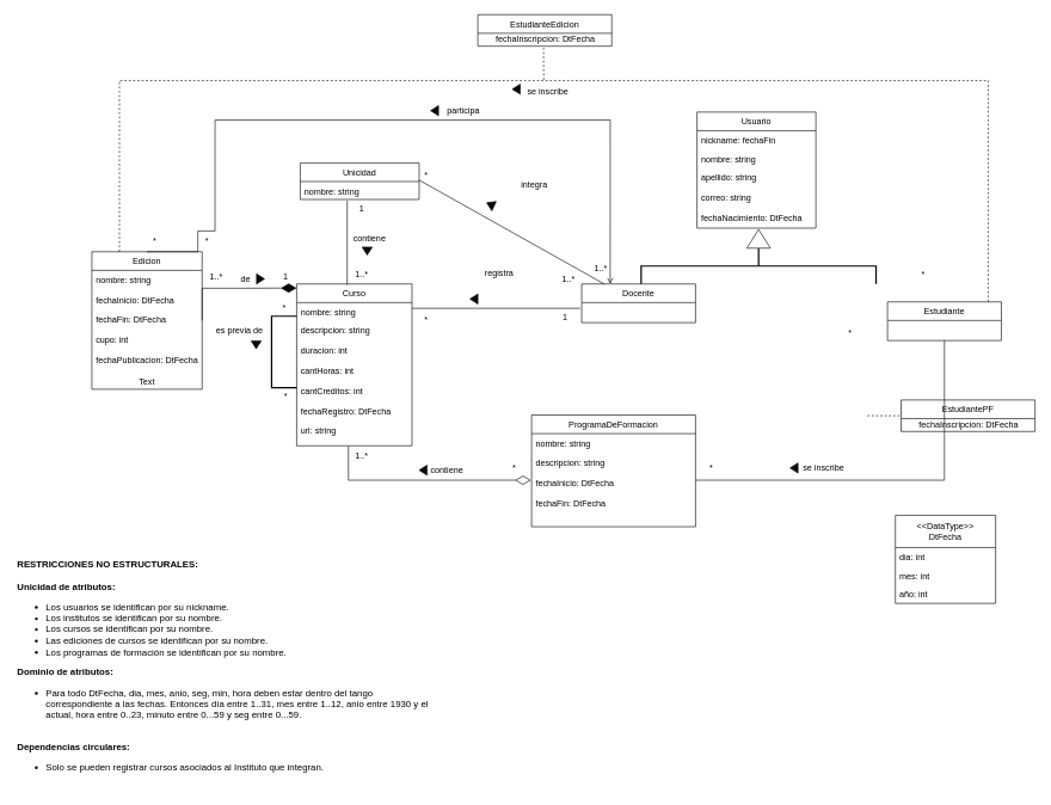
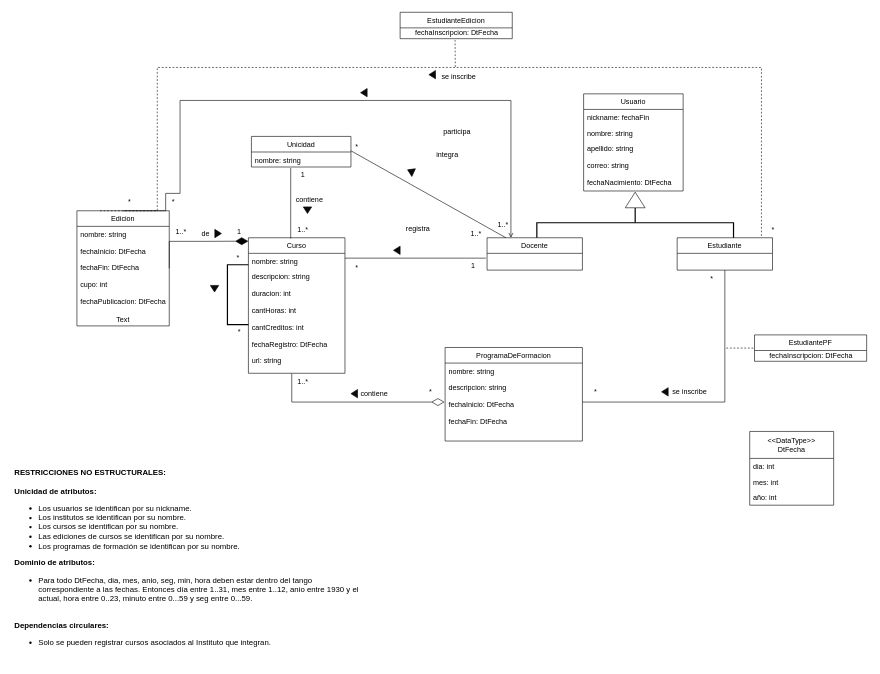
  <mxCell id="0" />
  <mxCell id="1" parent="0" />
  <mxCell id="2" value="" style="strokeWidth=2;html=1;shape=mxgraph.flowchart.annotation_2;align=left;labelPosition=right;pointerEvents=1;rotation=90;" vertex="1" parent="1"><mxGeometry x="1033" y="207" width="50" height="328" as="geometry" /></mxCell>
  <mxCell id="3" value="" style="verticalLabelPosition=bottom;verticalAlign=top;html=1;shape=mxgraph.basic.acute_triangle;dx=0.5;" vertex="1" parent="1"><mxGeometry x="1041.5" y="320" width="33" height="26" as="geometry" /></mxCell>
  <mxCell id="4" value="" style="strokeWidth=2;html=1;shape=mxgraph.flowchart.annotation_1;align=left;pointerEvents=1;fillColor=#ffffff;" vertex="1" parent="1"><mxGeometry x="378" y="441" width="35" height="100" as="geometry" /></mxCell>
- <mxCell id="5" value="es previa de" style="text;html=1;strokeColor=none;fillColor=none;align=center;verticalAlign=middle;whiteSpace=wrap;rounded=0;" vertex="1" parent="1"><mxGeometry x="289" y="455" width="89" height="14" as="geometry" /></mxCell>
  <mxCell id="6" value="" style="endArrow=none;html=1;" edge="1" parent="1"><mxGeometry width="50" height="50" relative="1" as="geometry"><mxPoint x="574" y="430" as="sourcePoint" /><mxPoint x="809" y="430" as="targetPoint" /></mxGeometry></mxCell>
  <mxCell id="7" value="registra" style="text;html=1;strokeColor=none;fillColor=none;align=center;verticalAlign=middle;whiteSpace=wrap;rounded=0;" vertex="1" parent="1"><mxGeometry x="676" y="372" width="40" height="20" as="geometry" /></mxCell>
  <mxCell id="8" value="" style="endArrow=none;html=1;" edge="1" parent="1" target="23"><mxGeometry width="50" height="50" relative="1" as="geometry"><mxPoint x="584" y="251" as="sourcePoint" /><mxPoint x="713" y="363" as="targetPoint" /></mxGeometry></mxCell>
  <mxCell id="9" value="" style="endArrow=none;html=1;exitX=0.438;exitY=0.006;exitDx=0;exitDy=0;exitPerimeter=0;entryX=0.395;entryY=1.069;entryDx=0;entryDy=0;entryPerimeter=0;" edge="1" parent="1" source="25" target="29"><mxGeometry width="50" height="50" relative="1" as="geometry"><mxPoint x="484" y="364" as="sourcePoint" /><mxPoint x="484" y="308" as="targetPoint" /></mxGeometry></mxCell>
  <mxCell id="10" value="integra" style="text;html=1;strokeColor=none;fillColor=none;align=center;verticalAlign=middle;whiteSpace=wrap;rounded=0;" vertex="1" parent="1"><mxGeometry x="725" y="247" width="40" height="20" as="geometry" /></mxCell>
  <mxCell id="11" value="contiene" style="text;html=1;strokeColor=none;fillColor=none;align=center;verticalAlign=middle;whiteSpace=wrap;rounded=0;" vertex="1" parent="1"><mxGeometry x="495" y="323" width="40" height="20" as="geometry" /></mxCell>
  <mxCell id="12" style="edgeStyle=orthogonalEdgeStyle;rounded=0;orthogonalLoop=1;jettySize=auto;html=1;exitX=0.5;exitY=0;exitDx=0;exitDy=0;entryX=0.25;entryY=0;entryDx=0;entryDy=0;endArrow=open;endFill=0;" edge="1" parent="1" source="69" target="23"><mxGeometry relative="1" as="geometry"><Array as="points"><mxPoint x="275" y="351" /><mxPoint x="275" y="322" /><mxPoint x="299" y="322" /><mxPoint x="299" y="167" /><mxPoint x="851" y="167" /></Array></mxGeometry></mxCell>
  <mxCell id="13" style="edgeStyle=orthogonalEdgeStyle;rounded=0;orthogonalLoop=1;jettySize=auto;html=1;exitX=0.25;exitY=0;exitDx=0;exitDy=0;entryX=0.884;entryY=0;entryDx=0;entryDy=0;entryPerimeter=0;endArrow=none;endFill=0;dashed=1;" edge="1" parent="1" source="69" target="30"><mxGeometry relative="1" as="geometry"><Array as="points"><mxPoint x="261" y="112" /><mxPoint x="1269" y="112" /></Array></mxGeometry></mxCell>
  <mxCell id="14" value="EstudianteEdicion" style="swimlane;fontStyle=0;childLayout=stackLayout;horizontal=1;startSize=26;fillColor=none;horizontalStack=0;resizeParent=1;resizeParentMax=0;resizeLast=0;collapsible=1;marginBottom=0;" vertex="1" parent="1"><mxGeometry x="666" y="20" width="187" height="44" as="geometry" /></mxCell>
  <mxCell id="15" value="fechaInscripcion: DtFecha" style="text;html=1;align=center;verticalAlign=middle;resizable=0;points=[];autosize=1;" vertex="1" parent="14"><mxGeometry y="26" width="187" height="18" as="geometry" /></mxCell>
  <mxCell id="16" value="&lt;div style=&quot;font-size: 13px&quot; align=&quot;left&quot;&gt;&lt;font style=&quot;font-size: 13px&quot;&gt;&lt;b&gt;&lt;font style=&quot;font-size: 13px&quot;&gt;RESTRICCIONES NO ESTRUCTURALES:&lt;/font&gt;&lt;/b&gt;&lt;/font&gt;&lt;/div&gt;&lt;div style=&quot;font-size: 13px&quot; align=&quot;left&quot;&gt;&lt;font style=&quot;font-size: 13px&quot;&gt;&lt;br&gt;&lt;/font&gt;&lt;/div&gt;&lt;div style=&quot;font-size: 13px&quot; align=&quot;left&quot;&gt;&lt;font style=&quot;font-size: 13px&quot;&gt;&lt;b&gt;&lt;font style=&quot;font-size: 13px&quot;&gt;Unicidad de atributos:&lt;/font&gt;&lt;/b&gt;&lt;/font&gt;&lt;/div&gt;&lt;ul style=&quot;font-size: 13px&quot;&gt;&lt;li&gt;&lt;font style=&quot;font-size: 13px&quot;&gt;Los usuarios se identifican por su nickname.&lt;/font&gt;&lt;/li&gt;&lt;li&gt;&lt;font style=&quot;font-size: 13px&quot;&gt;Los institutos se identifican por su nombre.&lt;/font&gt;&lt;/li&gt;&lt;li&gt;&lt;font style=&quot;font-size: 13px&quot;&gt;Los cursos se identifican por su nombre.&lt;/font&gt;&lt;/li&gt;&lt;li&gt;&lt;font style=&quot;font-size: 13px&quot;&gt;Las ediciones de cursos se identifican por su nombre.&lt;/font&gt;&lt;/li&gt;&lt;li&gt;&lt;font style=&quot;font-size: 13px&quot;&gt;Los programas de formación se identifican por su nombre.&lt;/font&gt;&lt;/li&gt;&lt;/ul&gt;&lt;div style=&quot;font-size: 13px&quot;&gt;&lt;font style=&quot;font-size: 13px&quot;&gt;&lt;b&gt;Dominio de atributos:&lt;/b&gt;&lt;/font&gt;&lt;/div&gt;&lt;div style=&quot;font-size: 13px&quot;&gt;&lt;ul&gt;&lt;li&gt;&lt;font style=&quot;font-size: 13px&quot;&gt;Para todo DtFecha, dia, mes, anio, seg, min, hora deben estar dentro del tango correspondiente a las fechas. Entonces día entre 1..31, mes entre 1..12, anio entre 1930 y el actual, hora entre 0..23, minuto entre 0...59 y seg entre 0...59.&lt;br&gt;&lt;/font&gt;&lt;/li&gt;&lt;/ul&gt;&lt;/div&gt;&lt;div style=&quot;font-size: 13px&quot; align=&quot;left&quot;&gt;&lt;font style=&quot;font-size: 13px&quot;&gt;&lt;br&gt;&lt;/font&gt;&lt;/div&gt;&lt;div style=&quot;font-size: 13px&quot; align=&quot;left&quot;&gt;&lt;font style=&quot;font-size: 13px&quot;&gt;&lt;b&gt;&lt;font style=&quot;font-size: 13px&quot;&gt;Dependencias circulares:&lt;/font&gt;&lt;/b&gt;&lt;/font&gt;&lt;/div&gt;&lt;div style=&quot;font-size: 13px&quot; align=&quot;left&quot;&gt;&lt;ul&gt;&lt;li&gt;&lt;font style=&quot;font-size: 13px&quot;&gt;Solo se pueden registrar cursos asociados al Instituto que integran.&lt;/font&gt;&lt;/li&gt;&lt;/ul&gt;&lt;/div&gt;&lt;div style=&quot;font-size: 11px&quot; align=&quot;left&quot;&gt; &lt;font style=&quot;font-size: 11px&quot;&gt;&lt;span style=&quot;left: 596.461px ; top: 846.264px ; font-family: sans-serif ; transform: scalex(0.893)&quot;&gt;&lt;br&gt;&lt;/span&gt;&lt;/font&gt;&lt;/div&gt;&lt;div style=&quot;font-size: 11px&quot; align=&quot;left&quot;&gt;&lt;br&gt;&lt;/div&gt;" style="text;html=1;strokeColor=none;fillColor=none;align=left;verticalAlign=middle;whiteSpace=wrap;rounded=0;fontFamily=Arial;" vertex="1" parent="1"><mxGeometry x="20.5" y="795" width="579.5" height="307" as="geometry" /></mxCell>
- <mxCell id="17" value="participa" style="text;html=1;strokeColor=none;fillColor=none;align=center;verticalAlign=middle;whiteSpace=wrap;rounded=0;" vertex="1" parent="1"><mxGeometry x="626" y="144" width="40" height="20" as="geometry" /></mxCell>
+ <mxCell id="17" value="participa" style="text;html=1;strokeColor=none;fillColor=none;align=center;verticalAlign=middle;whiteSpace=wrap;rounded=0;" vertex="1" parent="1"><mxGeometry x="741" y="209" width="40" height="20" as="geometry" /></mxCell>
  <mxCell id="18" value="se inscribe" style="text;html=1;strokeColor=none;fillColor=none;align=center;verticalAlign=middle;whiteSpace=wrap;rounded=0;" vertex="1" parent="1"><mxGeometry x="725" y="117" width="78" height="20" as="geometry" /></mxCell>
  <mxCell id="19" value="Usuario" style="swimlane;fontStyle=0;childLayout=stackLayout;horizontal=1;startSize=26;fillColor=none;horizontalStack=0;resizeParent=1;resizeParentMax=0;resizeLast=0;collapsible=1;marginBottom=0;" vertex="1" parent="1"><mxGeometry x="972" y="156" width="166" height="162" as="geometry" /></mxCell>
  <mxCell id="20" value="nickname: fechaFin" style="text;strokeColor=none;fillColor=none;align=left;verticalAlign=top;spacingLeft=4;spacingRight=4;overflow=hidden;rotatable=0;points=[[0,0.5],[1,0.5]];portConstraint=eastwest;" vertex="1" parent="19"><mxGeometry y="26" width="166" height="26" as="geometry" /></mxCell>
  <mxCell id="21" value="nombre: string" style="text;strokeColor=none;fillColor=none;align=left;verticalAlign=top;spacingLeft=4;spacingRight=4;overflow=hidden;rotatable=0;points=[[0,0.5],[1,0.5]];portConstraint=eastwest;" vertex="1" parent="19"><mxGeometry y="52" width="166" height="26" as="geometry" /></mxCell>
  <mxCell id="22" value="apellido: string&#10;&#10;correo: string&#10;&#10;fechaNacimiento: DtFecha&#10;&#10;" style="text;strokeColor=none;fillColor=none;align=left;verticalAlign=top;spacingLeft=4;spacingRight=4;overflow=hidden;rotatable=0;points=[[0,0.5],[1,0.5]];portConstraint=eastwest;" vertex="1" parent="19"><mxGeometry y="78" width="166" height="84" as="geometry" /></mxCell>
  <mxCell id="23" value="Docente" style="swimlane;fontStyle=0;childLayout=stackLayout;horizontal=1;startSize=26;fillColor=none;horizontalStack=0;resizeParent=1;resizeParentMax=0;resizeLast=0;collapsible=1;marginBottom=0;" vertex="1" parent="1"><mxGeometry x="811" y="396" width="159" height="54" as="geometry" /></mxCell>
  <mxCell id="24" style="edgeStyle=orthogonalEdgeStyle;rounded=0;orthogonalLoop=1;jettySize=auto;html=1;endArrow=diamondThin;endFill=0;exitX=0.449;exitY=1.003;exitDx=0;exitDy=0;exitPerimeter=0;startArrow=none;startFill=0;targetPerimeterSpacing=1;endSize=19;" edge="1" parent="1" source="27" target="32"><mxGeometry relative="1" as="geometry"><mxPoint x="494" y="636" as="sourcePoint" /></mxGeometry></mxCell>
  <mxCell id="25" value="Curso" style="swimlane;fontStyle=0;childLayout=stackLayout;horizontal=1;startSize=26;fillColor=none;horizontalStack=0;resizeParent=1;resizeParentMax=0;resizeLast=0;collapsible=1;marginBottom=0;" vertex="1" parent="1"><mxGeometry x="413" y="396" width="161" height="226" as="geometry" /></mxCell>
  <mxCell id="26" value="nombre: string" style="text;strokeColor=none;fillColor=none;align=left;verticalAlign=top;spacingLeft=4;spacingRight=4;overflow=hidden;rotatable=0;points=[[0,0.5],[1,0.5]];portConstraint=eastwest;" vertex="1" parent="25"><mxGeometry y="26" width="161" height="26" as="geometry" /></mxCell>
  <mxCell id="27" value="descripcion: string&#10;&#10;duracion: int&#10;&#10;cantHoras: int&#10;&#10;cantCreditos: int&#10;&#10;fechaRegistro: DtFecha&#10;&#10;url: string" style="text;strokeColor=none;fillColor=none;align=left;verticalAlign=top;spacingLeft=4;spacingRight=4;overflow=hidden;rotatable=0;points=[[0,0.5],[1,0.5]];portConstraint=eastwest;" vertex="1" parent="25"><mxGeometry y="52" width="161" height="174" as="geometry" /></mxCell>
  <mxCell id="28" value="Unicidad" style="swimlane;fontStyle=0;childLayout=stackLayout;horizontal=1;startSize=26;fillColor=none;horizontalStack=0;resizeParent=1;resizeParentMax=0;resizeLast=0;collapsible=1;marginBottom=0;" vertex="1" parent="1"><mxGeometry x="418" y="227" width="166" height="51" as="geometry" /></mxCell>
  <mxCell id="29" value="nombre: string" style="text;strokeColor=none;fillColor=none;align=left;verticalAlign=top;spacingLeft=4;spacingRight=4;overflow=hidden;rotatable=0;points=[[0,0.5],[1,0.5]];portConstraint=eastwest;" vertex="1" parent="28"><mxGeometry y="26" width="166" height="25" as="geometry" /></mxCell>
- <mxCell id="30" value="Estudiante" style="swimlane;fontStyle=0;childLayout=stackLayout;horizontal=1;startSize=26;fillColor=none;horizontalStack=0;resizeParent=1;resizeParentMax=0;resizeLast=0;collapsible=1;marginBottom=0;" vertex="1" parent="1"><mxGeometry x="1238" y="421" width="159" height="54" as="geometry" /></mxCell>
+ <mxCell id="30" value="Estudiante" style="swimlane;fontStyle=0;childLayout=stackLayout;horizontal=1;startSize=26;fillColor=none;horizontalStack=0;resizeParent=1;resizeParentMax=0;resizeLast=0;collapsible=1;marginBottom=0;" vertex="1" parent="1"><mxGeometry x="1128" y="396" width="159" height="54" as="geometry" /></mxCell>
  <mxCell id="31" value="ProgramaDeFormacion" style="swimlane;fontStyle=0;childLayout=stackLayout;horizontal=1;startSize=26;fillColor=none;horizontalStack=0;resizeParent=1;resizeParentMax=0;resizeLast=0;collapsible=1;marginBottom=0;" vertex="1" parent="1"><mxGeometry x="741" y="579" width="229" height="156" as="geometry" /></mxCell>
  <mxCell id="32" value="nombre: string&#10;&#10;descripcion: string&#10;&#10;fechaInicio: DtFecha&#10;&#10;fechaFin: DtFecha&#10;" style="text;strokeColor=none;fillColor=none;align=left;verticalAlign=top;spacingLeft=4;spacingRight=4;overflow=hidden;rotatable=0;points=[[0,0.5],[1,0.5]];portConstraint=eastwest;" vertex="1" parent="31"><mxGeometry y="26" width="229" height="130" as="geometry" /></mxCell>
  <mxCell id="33" style="edgeStyle=orthogonalEdgeStyle;rounded=0;orthogonalLoop=1;jettySize=auto;html=1;exitX=1;exitY=0.5;exitDx=0;exitDy=0;entryX=0.5;entryY=1;entryDx=0;entryDy=0;endArrow=none;endFill=0;" edge="1" parent="1" source="32" target="30"><mxGeometry relative="1" as="geometry" /></mxCell>
  <mxCell id="34" value="contiene" style="text;html=1;strokeColor=none;fillColor=none;align=center;verticalAlign=middle;whiteSpace=wrap;rounded=0;" vertex="1" parent="1"><mxGeometry x="603" y="647" width="40" height="20" as="geometry" /></mxCell>
  <mxCell id="35" value="" style="endArrow=none;dashed=1;html=1;entryX=0.49;entryY=1.13;entryDx=0;entryDy=0;entryPerimeter=0;" edge="1" parent="1" target="15"><mxGeometry width="50" height="50" relative="1" as="geometry"><mxPoint x="758" y="111" as="sourcePoint" /><mxPoint x="719" y="228" as="targetPoint" /></mxGeometry></mxCell>
  <mxCell id="36" value="EstudiantePF" style="swimlane;fontStyle=0;childLayout=stackLayout;horizontal=1;startSize=26;fillColor=none;horizontalStack=0;resizeParent=1;resizeParentMax=0;resizeLast=0;collapsible=1;marginBottom=0;" vertex="1" parent="1"><mxGeometry x="1257" y="558" width="187" height="44" as="geometry" /></mxCell>
  <mxCell id="37" value="fechaInscripcion: DtFecha" style="text;html=1;align=center;verticalAlign=middle;resizable=0;points=[];autosize=1;" vertex="1" parent="36"><mxGeometry y="26" width="187" height="18" as="geometry" /></mxCell>
  <mxCell id="38" value="" style="endArrow=none;dashed=1;html=1;entryX=0;entryY=0.5;entryDx=0;entryDy=0;" edge="1" parent="1" target="36"><mxGeometry width="50" height="50" relative="1" as="geometry"><mxPoint x="1210" y="580" as="sourcePoint" /><mxPoint x="1091" y="403" as="targetPoint" /></mxGeometry></mxCell>
  <mxCell id="39" value="&#10;&lt;&lt;DataType&gt;&gt;&#10;DtFecha&#10;" style="swimlane;fontStyle=0;childLayout=stackLayout;horizontal=1;startSize=45;fillColor=none;horizontalStack=0;resizeParent=1;resizeParentMax=0;resizeLast=0;collapsible=1;marginBottom=0;" vertex="1" parent="1"><mxGeometry x="1249" y="719" width="140" height="123" as="geometry" /></mxCell>
  <mxCell id="40" value="dia: int" style="text;strokeColor=none;fillColor=none;align=left;verticalAlign=top;spacingLeft=4;spacingRight=4;overflow=hidden;rotatable=0;points=[[0,0.5],[1,0.5]];portConstraint=eastwest;" vertex="1" parent="39"><mxGeometry y="45" width="140" height="26" as="geometry" /></mxCell>
  <mxCell id="41" value="mes: int" style="text;strokeColor=none;fillColor=none;align=left;verticalAlign=top;spacingLeft=4;spacingRight=4;overflow=hidden;rotatable=0;points=[[0,0.5],[1,0.5]];portConstraint=eastwest;" vertex="1" parent="39"><mxGeometry y="71" width="140" height="26" as="geometry" /></mxCell>
  <mxCell id="42" value="año: int" style="text;strokeColor=none;fillColor=none;align=left;verticalAlign=top;spacingLeft=4;spacingRight=4;overflow=hidden;rotatable=0;points=[[0,0.5],[1,0.5]];portConstraint=eastwest;" vertex="1" parent="39"><mxGeometry y="97" width="140" height="26" as="geometry" /></mxCell>
  <mxCell id="43" value="se inscribe" style="text;html=1;strokeColor=none;fillColor=none;align=center;verticalAlign=middle;whiteSpace=wrap;rounded=0;" vertex="1" parent="1"><mxGeometry x="1110" y="643" width="78" height="20" as="geometry" /></mxCell>
  <mxCell id="44" value="1..*" style="text;html=1;strokeColor=none;fillColor=none;align=center;verticalAlign=middle;whiteSpace=wrap;rounded=0;" vertex="1" parent="1"><mxGeometry x="773" y="379" width="40" height="20" as="geometry" /></mxCell>
  <mxCell id="45" value="*" style="text;html=1;strokeColor=none;fillColor=none;align=center;verticalAlign=middle;whiteSpace=wrap;rounded=0;" vertex="1" parent="1"><mxGeometry x="574" y="235" width="40" height="20" as="geometry" /></mxCell>
  <mxCell id="46" value="*" style="text;html=1;strokeColor=none;fillColor=none;align=center;verticalAlign=middle;whiteSpace=wrap;rounded=0;" vertex="1" parent="1"><mxGeometry x="574" y="435" width="40" height="23" as="geometry" /></mxCell>
  <mxCell id="47" value="1" style="text;html=1;strokeColor=none;fillColor=none;align=center;verticalAlign=middle;whiteSpace=wrap;rounded=0;" vertex="1" parent="1"><mxGeometry x="768" y="433" width="40" height="20" as="geometry" /></mxCell>
  <mxCell id="48" value="*" style="text;html=1;strokeColor=none;fillColor=none;align=center;verticalAlign=middle;whiteSpace=wrap;rounded=0;" vertex="1" parent="1"><mxGeometry x="376" y="419" width="40" height="20" as="geometry" /></mxCell>
  <mxCell id="49" value="*" style="text;html=1;strokeColor=none;fillColor=none;align=center;verticalAlign=middle;whiteSpace=wrap;rounded=0;" vertex="1" parent="1"><mxGeometry x="378" y="543" width="40" height="20" as="geometry" /></mxCell>
  <mxCell id="50" value="1" style="text;html=1;strokeColor=none;fillColor=none;align=center;verticalAlign=middle;whiteSpace=wrap;rounded=0;" vertex="1" parent="1"><mxGeometry x="484" y="282" width="40" height="20" as="geometry" /></mxCell>
  <mxCell id="51" value="1..*" style="text;html=1;strokeColor=none;fillColor=none;align=center;verticalAlign=middle;whiteSpace=wrap;rounded=0;" vertex="1" parent="1"><mxGeometry x="484" y="373" width="40" height="20" as="geometry" /></mxCell>
  <mxCell id="52" value="1..*" style="text;html=1;strokeColor=none;fillColor=none;align=center;verticalAlign=middle;whiteSpace=wrap;rounded=0;" vertex="1" parent="1"><mxGeometry x="484" y="627" width="40" height="20" as="geometry" /></mxCell>
  <mxCell id="53" value="*" style="text;html=1;strokeColor=none;fillColor=none;align=center;verticalAlign=middle;whiteSpace=wrap;rounded=0;" vertex="1" parent="1"><mxGeometry x="697" y="643" width="40" height="20" as="geometry" /></mxCell>
  <mxCell id="54" value="*" style="text;html=1;strokeColor=none;fillColor=none;align=center;verticalAlign=middle;whiteSpace=wrap;rounded=0;" vertex="1" parent="1"><mxGeometry x="1166" y="455" width="40" height="20" as="geometry" /></mxCell>
  <mxCell id="55" value="*" style="text;html=1;strokeColor=none;fillColor=none;align=center;verticalAlign=middle;whiteSpace=wrap;rounded=0;" vertex="1" parent="1"><mxGeometry x="972" y="643" width="40" height="20" as="geometry" /></mxCell>
  <mxCell id="56" value="*" style="text;html=1;strokeColor=none;fillColor=none;align=center;verticalAlign=middle;whiteSpace=wrap;rounded=0;" vertex="1" parent="1"><mxGeometry x="1268" y="373" width="40" height="20" as="geometry" /></mxCell>
  <mxCell id="57" value="*" style="text;html=1;strokeColor=none;fillColor=none;align=center;verticalAlign=middle;whiteSpace=wrap;rounded=0;" vertex="1" parent="1"><mxGeometry x="195" y="326" width="40" height="20" as="geometry" /></mxCell>
  <mxCell id="58" value="1..*" style="text;html=1;strokeColor=none;fillColor=none;align=center;verticalAlign=middle;whiteSpace=wrap;rounded=0;" vertex="1" parent="1"><mxGeometry x="818" y="364" width="40" height="20" as="geometry" /></mxCell>
  <mxCell id="59" value="*" style="text;html=1;strokeColor=none;fillColor=none;align=center;verticalAlign=middle;whiteSpace=wrap;rounded=0;" vertex="1" parent="1"><mxGeometry x="268" y="326" width="40" height="20" as="geometry" /></mxCell>
  <mxCell id="60" value="" style="triangle;whiteSpace=wrap;html=1;strokeWidth=1;rotation=90;fillColor=#0A0A0A;" vertex="1" parent="1"><mxGeometry x="506" y="343" width="11" height="14" as="geometry" /></mxCell>
  <mxCell id="61" value="" style="triangle;whiteSpace=wrap;html=1;strokeWidth=1;rotation=90;fillColor=#0A0A0A;" vertex="1" parent="1"><mxGeometry x="351" y="474" width="11" height="14" as="geometry" /></mxCell>
  <mxCell id="62" value="" style="triangle;whiteSpace=wrap;html=1;strokeWidth=1;rotation=-180;fillColor=#0A0A0A;" vertex="1" parent="1"><mxGeometry x="584" y="649" width="11" height="14" as="geometry" /></mxCell>
  <mxCell id="63" value="" style="triangle;whiteSpace=wrap;html=1;strokeWidth=1;rotation=-180;fillColor=#0A0A0A;" vertex="1" parent="1"><mxGeometry x="1102" y="646" width="11" height="14" as="geometry" /></mxCell>
  <mxCell id="64" value="" style="triangle;whiteSpace=wrap;html=1;strokeWidth=1;rotation=-180;fillColor=#0A0A0A;" vertex="1" parent="1"><mxGeometry x="714" y="117" width="11" height="14" as="geometry" /></mxCell>
  <mxCell id="65" value="" style="triangle;whiteSpace=wrap;html=1;strokeWidth=1;rotation=-180;fillColor=#0A0A0A;" vertex="1" parent="1"><mxGeometry x="600" y="147" width="11" height="14" as="geometry" /></mxCell>
  <mxCell id="66" value="" style="triangle;whiteSpace=wrap;html=1;strokeWidth=1;rotation=-180;fillColor=#0A0A0A;" vertex="1" parent="1"><mxGeometry x="655" y="410" width="11" height="14" as="geometry" /></mxCell>
  <mxCell id="67" value="" style="triangle;whiteSpace=wrap;html=1;strokeWidth=1;rotation=-155;fillColor=#0A0A0A;" vertex="1" parent="1"><mxGeometry x="678" y="278" width="11" height="14" as="geometry" /></mxCell>
  <mxCell id="68" style="edgeStyle=orthogonalEdgeStyle;rounded=0;orthogonalLoop=1;jettySize=auto;html=1;exitX=1;exitY=0.5;exitDx=0;exitDy=0;entryX=-0.001;entryY=0.025;entryDx=0;entryDy=0;entryPerimeter=0;startArrow=none;startFill=0;endArrow=diamondThin;endFill=1;endSize=19;targetPerimeterSpacing=1;strokeWidth=1;" edge="1" parent="1" source="69" target="25"><mxGeometry relative="1" as="geometry"><Array as="points"><mxPoint x="281" y="402" /><mxPoint x="342" y="402" /></Array></mxGeometry></mxCell>
  <mxCell id="69" value="Edicion" style="swimlane;fontStyle=0;childLayout=stackLayout;horizontal=1;startSize=26;fillColor=none;horizontalStack=0;resizeParent=1;resizeParentMax=0;resizeLast=0;collapsible=1;marginBottom=0;" vertex="1" parent="1"><mxGeometry x="127" y="351" width="154" height="192" as="geometry" /></mxCell>
  <mxCell id="70" value="nombre: string&#10;&#10;fechaInicio: DtFecha&#10;&#10;fechaFin: DtFecha&#10;&#10;cupo: int&#10;&#10;fechaPublicacion: DtFecha&#10;&#10;&#10;" style="text;strokeColor=none;fillColor=none;align=left;verticalAlign=top;spacingLeft=4;spacingRight=4;overflow=hidden;rotatable=0;points=[[0,0.5],[1,0.5]];portConstraint=eastwest;" vertex="1" parent="69"><mxGeometry y="26" width="154" height="146" as="geometry" /></mxCell>
  <mxCell id="71" value="Text" style="text;html=1;strokeColor=none;fillColor=none;align=center;verticalAlign=middle;whiteSpace=wrap;rounded=0;" vertex="1" parent="69"><mxGeometry y="172" width="154" height="20" as="geometry" /></mxCell>
  <mxCell id="72" value="1..*" style="text;html=1;strokeColor=none;fillColor=none;align=center;verticalAlign=middle;whiteSpace=wrap;rounded=0;" vertex="1" parent="1"><mxGeometry x="281" y="376" width="40" height="20" as="geometry" /></mxCell>
  <mxCell id="73" value="1" style="text;html=1;strokeColor=none;fillColor=none;align=center;verticalAlign=middle;whiteSpace=wrap;rounded=0;" vertex="1" parent="1"><mxGeometry x="378" y="376" width="40" height="20" as="geometry" /></mxCell>
  <mxCell id="74" value="de" style="text;html=1;strokeColor=none;fillColor=none;align=center;verticalAlign=middle;whiteSpace=wrap;rounded=0;" vertex="1" parent="1"><mxGeometry x="322" y="379" width="40" height="20" as="geometry" /></mxCell>
  <mxCell id="75" value="" style="triangle;whiteSpace=wrap;html=1;strokeWidth=1;rotation=0;fillColor=#0A0A0A;" vertex="1" parent="1"><mxGeometry x="357" y="382" width="11" height="14" as="geometry" /></mxCell>
